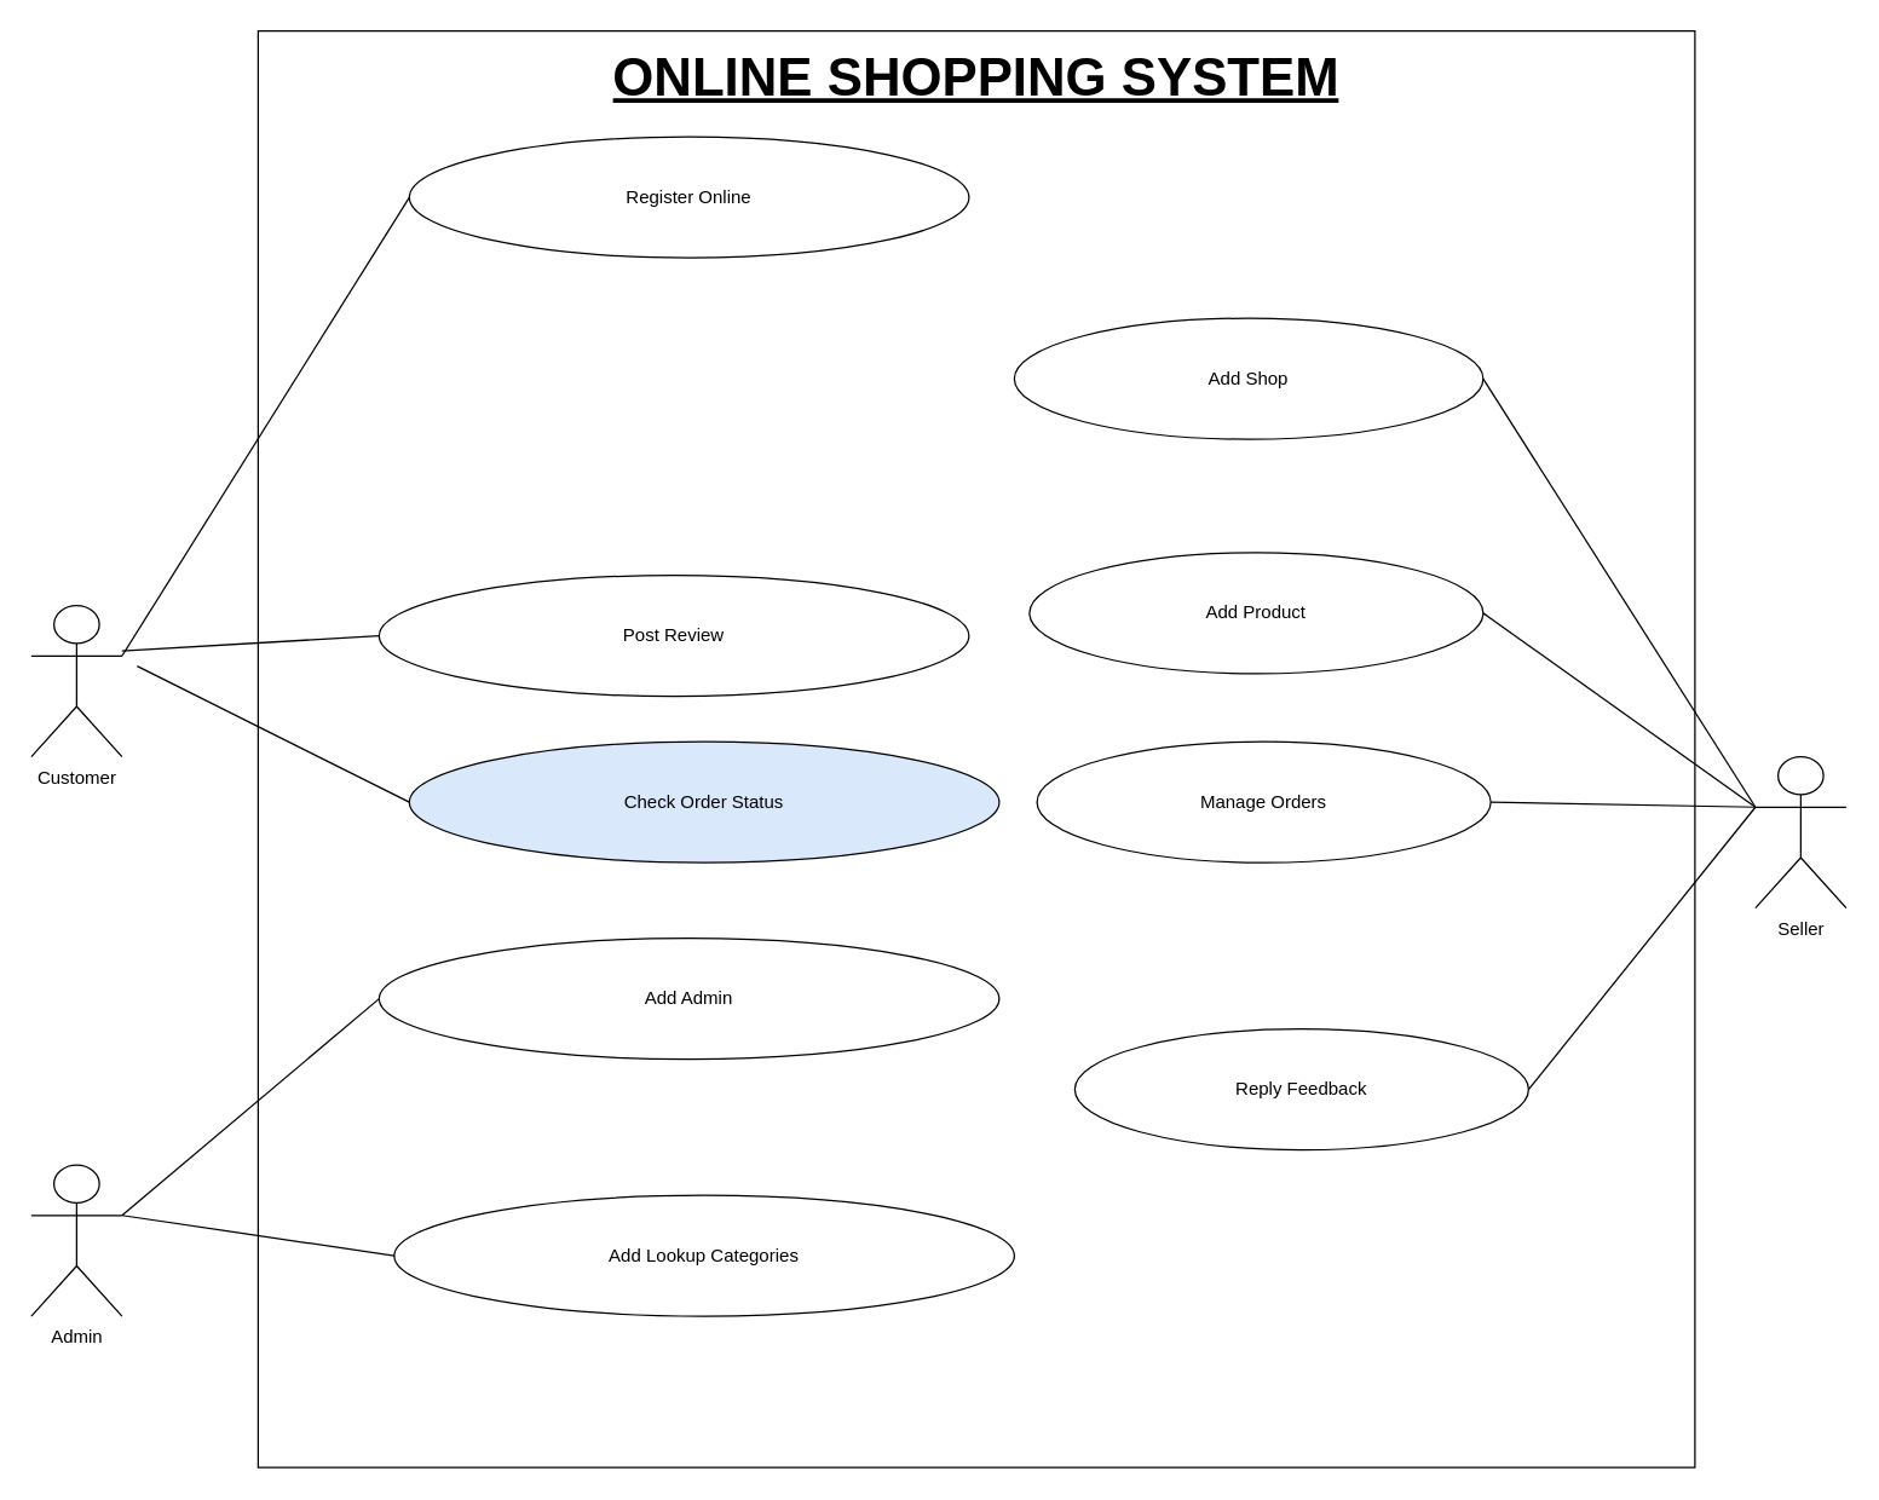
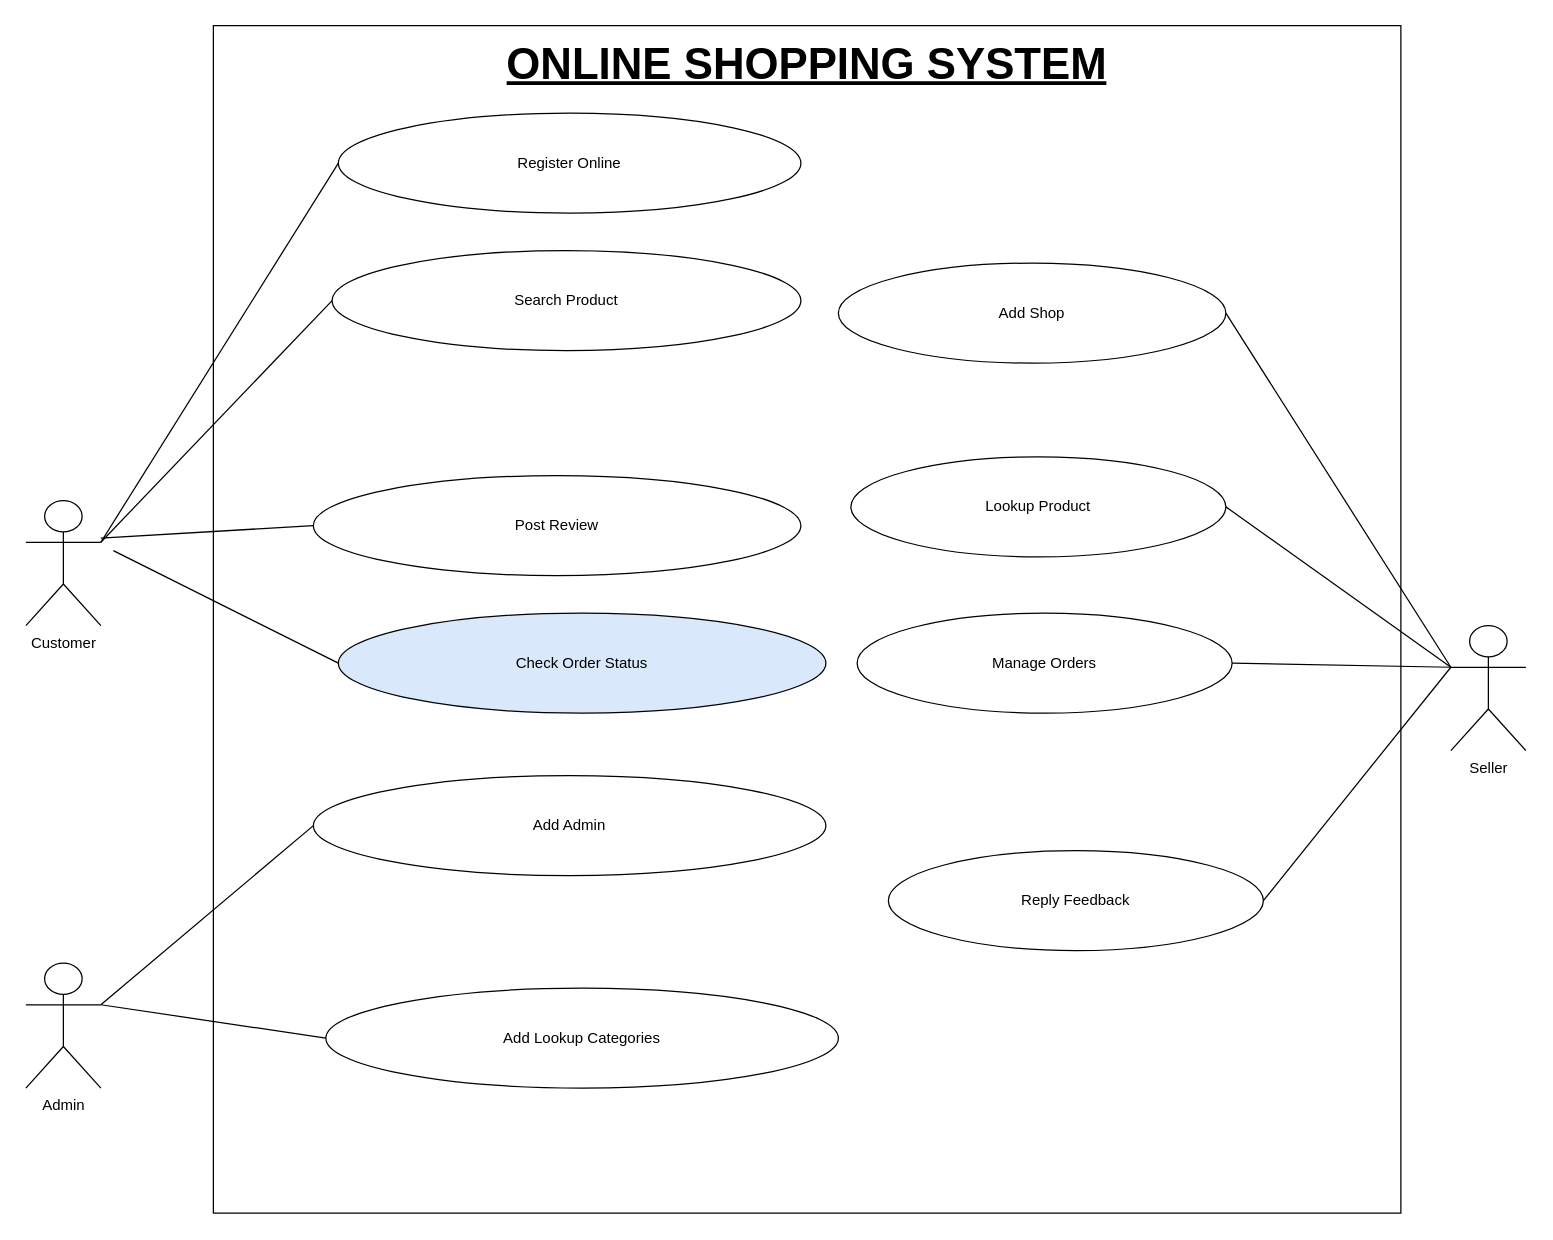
  <mxCell id="0" />
  <mxCell id="1" parent="0" />
  <mxCell id="2" value="Customer" style="shape=umlActor;verticalLabelPosition=bottom;verticalAlign=top;html=1;outlineConnect=0;" parent="1" vertex="1"><mxGeometry x="20" y="400" width="60" height="100" as="geometry" /></mxCell>
  <mxCell id="3" value="Admin" style="shape=umlActor;verticalLabelPosition=bottom;verticalAlign=top;html=1;outlineConnect=0;" parent="1" vertex="1"><mxGeometry x="20" y="770" width="60" height="100" as="geometry" /></mxCell>
  <mxCell id="4" value="" style="whiteSpace=wrap;html=1;aspect=fixed;" parent="1" vertex="1"><mxGeometry x="170" y="20" width="950" height="950" as="geometry" /></mxCell>
+ <mxCell id="5" value="Search Product" style="ellipse;whiteSpace=wrap;html=1;" parent="1" vertex="1"><mxGeometry x="265" y="200" width="375" height="80" as="geometry" /></mxCell>
  <mxCell id="6" value="Add Shop" style="ellipse;whiteSpace=wrap;html=1;" parent="1" vertex="1"><mxGeometry x="670" y="210" width="310" height="80" as="geometry" /></mxCell>
- <mxCell id="7" value="Add Product" style="ellipse;whiteSpace=wrap;html=1;" parent="1" vertex="1"><mxGeometry x="680" y="365" width="300" height="80" as="geometry" /></mxCell>
+ <mxCell id="7" value="Lookup Product" style="ellipse;whiteSpace=wrap;html=1;" parent="1" vertex="1"><mxGeometry x="680" y="365" width="300" height="80" as="geometry" /></mxCell>
  <mxCell id="8" value="Add Admin" style="ellipse;whiteSpace=wrap;html=1;" parent="1" vertex="1"><mxGeometry x="250" y="620" width="410" height="80" as="geometry" /></mxCell>
  <mxCell id="9" value="Add Lookup Categories" style="ellipse;whiteSpace=wrap;html=1;" parent="1" vertex="1"><mxGeometry x="260" y="790" width="410" height="80" as="geometry" /></mxCell>
  <mxCell id="10" value="" style="endArrow=none;html=1;rounded=0;entryX=1;entryY=0.5;entryDx=0;entryDy=0;exitX=0;exitY=0.333;exitDx=0;exitDy=0;exitPerimeter=0;" parent="1" source="20" target="6" edge="1"><mxGeometry width="50" height="50" relative="1" as="geometry"><mxPoint x="940" y="500" as="sourcePoint" /><mxPoint x="590" y="470" as="targetPoint" /></mxGeometry></mxCell>
  <mxCell id="11" value="" style="endArrow=none;html=1;rounded=0;exitX=0;exitY=0.333;exitDx=0;exitDy=0;exitPerimeter=0;entryX=1;entryY=0.5;entryDx=0;entryDy=0;" parent="1" source="20" target="7" edge="1"><mxGeometry width="50" height="50" relative="1" as="geometry"><mxPoint x="950" y="502.609" as="sourcePoint" /><mxPoint x="750" y="320" as="targetPoint" /></mxGeometry></mxCell>
  <mxCell id="12" value="Reply Feedback" style="ellipse;whiteSpace=wrap;html=1;" parent="1" vertex="1"><mxGeometry x="710" y="680" width="300" height="80" as="geometry" /></mxCell>
  <mxCell id="13" value="ONLINE SHOPPING SYSTEM" style="text;html=1;strokeColor=none;fillColor=none;spacing=5;spacingTop=-20;whiteSpace=wrap;overflow=hidden;rounded=0;align=center;verticalAlign=middle;fontSize=35;fontStyle=5" parent="1" vertex="1"><mxGeometry x="170" y="20" width="950" height="80" as="geometry" /></mxCell>
  <mxCell id="14" value="Register Online" style="ellipse;whiteSpace=wrap;html=1;" parent="1" vertex="1"><mxGeometry x="270" y="90" width="370" height="80" as="geometry" /></mxCell>
  <mxCell id="15" value="Post Review" style="ellipse;whiteSpace=wrap;html=1;" vertex="1" parent="1"><mxGeometry x="250" y="380" width="390" height="80" as="geometry" /></mxCell>
  <mxCell id="16" value="Check Order Status" style="ellipse;whiteSpace=wrap;html=1;fillColor=#dae8fc;" vertex="1" parent="1"><mxGeometry x="270" y="490" width="390" height="80" as="geometry" /></mxCell>
  <mxCell id="17" value="Manage Orders" style="ellipse;whiteSpace=wrap;html=1;" vertex="1" parent="1"><mxGeometry x="685" y="490" width="300" height="80" as="geometry" /></mxCell>
  <mxCell id="18" value="" style="endArrow=none;html=1;rounded=0;entryX=1;entryY=0.5;entryDx=0;entryDy=0;exitX=0;exitY=0.333;exitDx=0;exitDy=0;exitPerimeter=0;" edge="1" parent="1" source="20" target="12"><mxGeometry width="50" height="50" relative="1" as="geometry"><mxPoint x="1230" y="493" as="sourcePoint" /><mxPoint x="1010" y="740" as="targetPoint" /></mxGeometry></mxCell>
  <mxCell id="19" value="" style="endArrow=none;html=1;rounded=0;entryX=1;entryY=0.5;entryDx=0;entryDy=0;startArrow=none;exitX=0;exitY=0.333;exitDx=0;exitDy=0;exitPerimeter=0;" edge="1" parent="1" source="20" target="17"><mxGeometry width="50" height="50" relative="1" as="geometry"><mxPoint x="1220" y="490" as="sourcePoint" /><mxPoint x="1010" y="600" as="targetPoint" /></mxGeometry></mxCell>
  <mxCell id="20" value="Seller" style="shape=umlActor;verticalLabelPosition=bottom;verticalAlign=top;html=1;outlineConnect=0;" parent="1" vertex="1"><mxGeometry x="1160" y="500" width="60" height="100" as="geometry" /></mxCell>
  <mxCell id="21" value="" style="endArrow=none;html=1;rounded=0;entryX=1;entryY=0.333;entryDx=0;entryDy=0;exitX=0;exitY=0.5;exitDx=0;exitDy=0;entryPerimeter=0;" edge="1" parent="1" source="14" target="2"><mxGeometry width="50" height="50" relative="1" as="geometry"><mxPoint x="240" y="383.333" as="sourcePoint" /><mxPoint x="80" y="440" as="targetPoint" /></mxGeometry></mxCell>
+ <mxCell id="22" value="" style="endArrow=none;html=1;rounded=0;entryX=1;entryY=0.333;entryDx=0;entryDy=0;exitX=0;exitY=0.5;exitDx=0;exitDy=0;entryPerimeter=0;" edge="1" parent="1" source="5" target="2"><mxGeometry width="50" height="50" relative="1" as="geometry"><mxPoint x="280" y="140" as="sourcePoint" /><mxPoint x="90" y="443.333" as="targetPoint" /></mxGeometry></mxCell>
  <mxCell id="23" value="" style="endArrow=none;html=1;rounded=0;exitX=0;exitY=0.5;exitDx=0;exitDy=0;" edge="1" parent="1" source="15"><mxGeometry width="50" height="50" relative="1" as="geometry"><mxPoint x="260" y="400" as="sourcePoint" /><mxPoint x="80" y="430" as="targetPoint" /></mxGeometry></mxCell>
  <mxCell id="24" value="" style="endArrow=none;html=1;rounded=0;exitX=0;exitY=0.5;exitDx=0;exitDy=0;" edge="1" parent="1" source="16"><mxGeometry width="50" height="50" relative="1" as="geometry"><mxPoint x="270" y="600" as="sourcePoint" /><mxPoint x="90" y="440" as="targetPoint" /></mxGeometry></mxCell>
  <mxCell id="25" value="" style="endArrow=none;html=1;rounded=0;exitX=0;exitY=0.5;exitDx=0;exitDy=0;entryX=1;entryY=0.333;entryDx=0;entryDy=0;entryPerimeter=0;" edge="1" parent="1" source="9" target="3"><mxGeometry width="50" height="50" relative="1" as="geometry"><mxPoint x="270" y="690" as="sourcePoint" /><mxPoint x="100" y="450" as="targetPoint" /></mxGeometry></mxCell>
  <mxCell id="26" value="" style="endArrow=none;html=1;rounded=0;exitX=0;exitY=0.5;exitDx=0;exitDy=0;entryX=1;entryY=0.333;entryDx=0;entryDy=0;entryPerimeter=0;" edge="1" parent="1" source="8" target="3"><mxGeometry width="50" height="50" relative="1" as="geometry"><mxPoint x="270" y="836.67" as="sourcePoint" /><mxPoint x="90" y="730.003" as="targetPoint" /></mxGeometry></mxCell>
